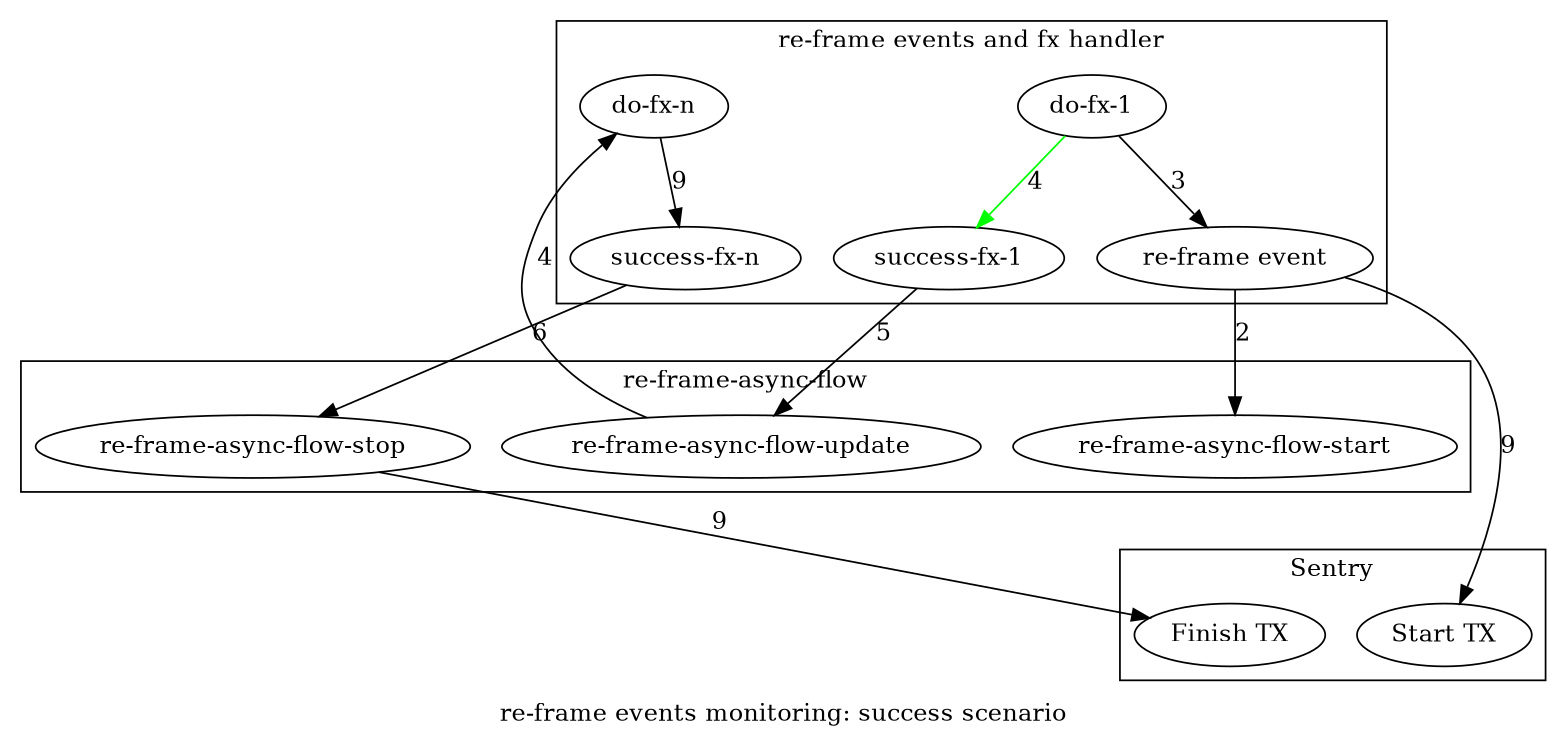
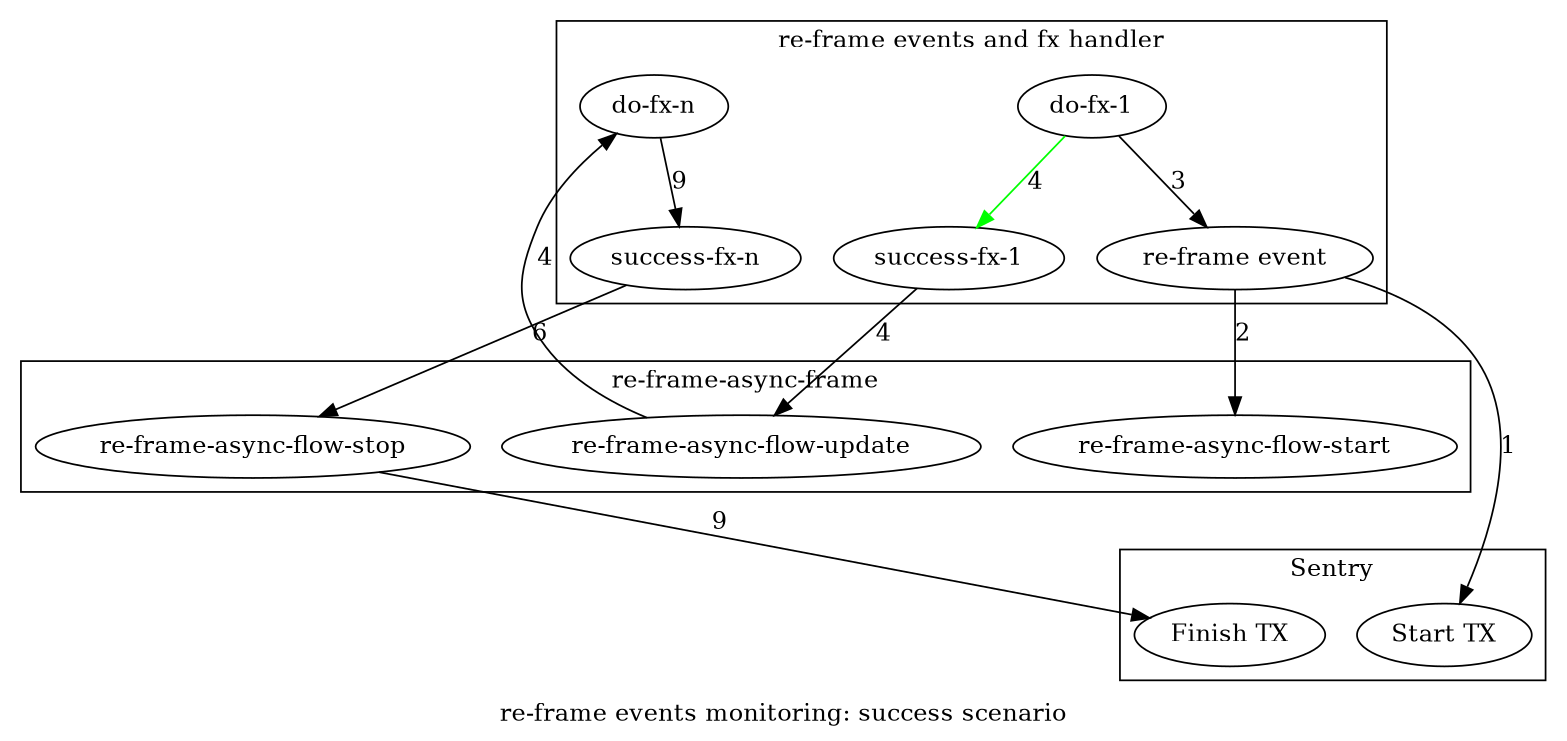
  digraph {
    label="re-frame events monitoring: success scenario"
    n1 [label="re-frame-async-flow-start"]
    n2 [label="re-frame-async-flow-update"]
    n3 [label="re-frame-async-flow-stop"]
    n4 [label="Start TX"]
    n5 [label="Finish TX"]
    n6 [label="re-frame event"]
    n7 [label="do-fx-1"]
    n8 [label="do-fx-n"]
    n9 [label="success-fx-1"]
    n10 [label="success-fx-n"]
    subgraph cluster_1 {
-     label="re-frame-async-flow"
+     label="re-frame-async-frame"
      n1
      n2
      n3
    }
    subgraph cluster_2 {
      label=Sentry
      n4
      n5
    }
    subgraph cluster_3 {
      label="re-frame events and fx handler"
      n6
      n7
      n8
      n9
      n10
    }
    n2 -> n8 [label=4]
    n3 -> n5 [label=9]
    n6 -> n1 [label=2]
-   n6 -> n4 [label=9]
+   n6 -> n4 [label=1]
    n7 -> n6 [label=3]
    n7 -> n9 [color=green label=4]
    n8 -> n10 [label=9]
-   n9 -> n2 [label=5]
+   n9 -> n2 [label=4]
    n10 -> n3 [label=6]
  }
